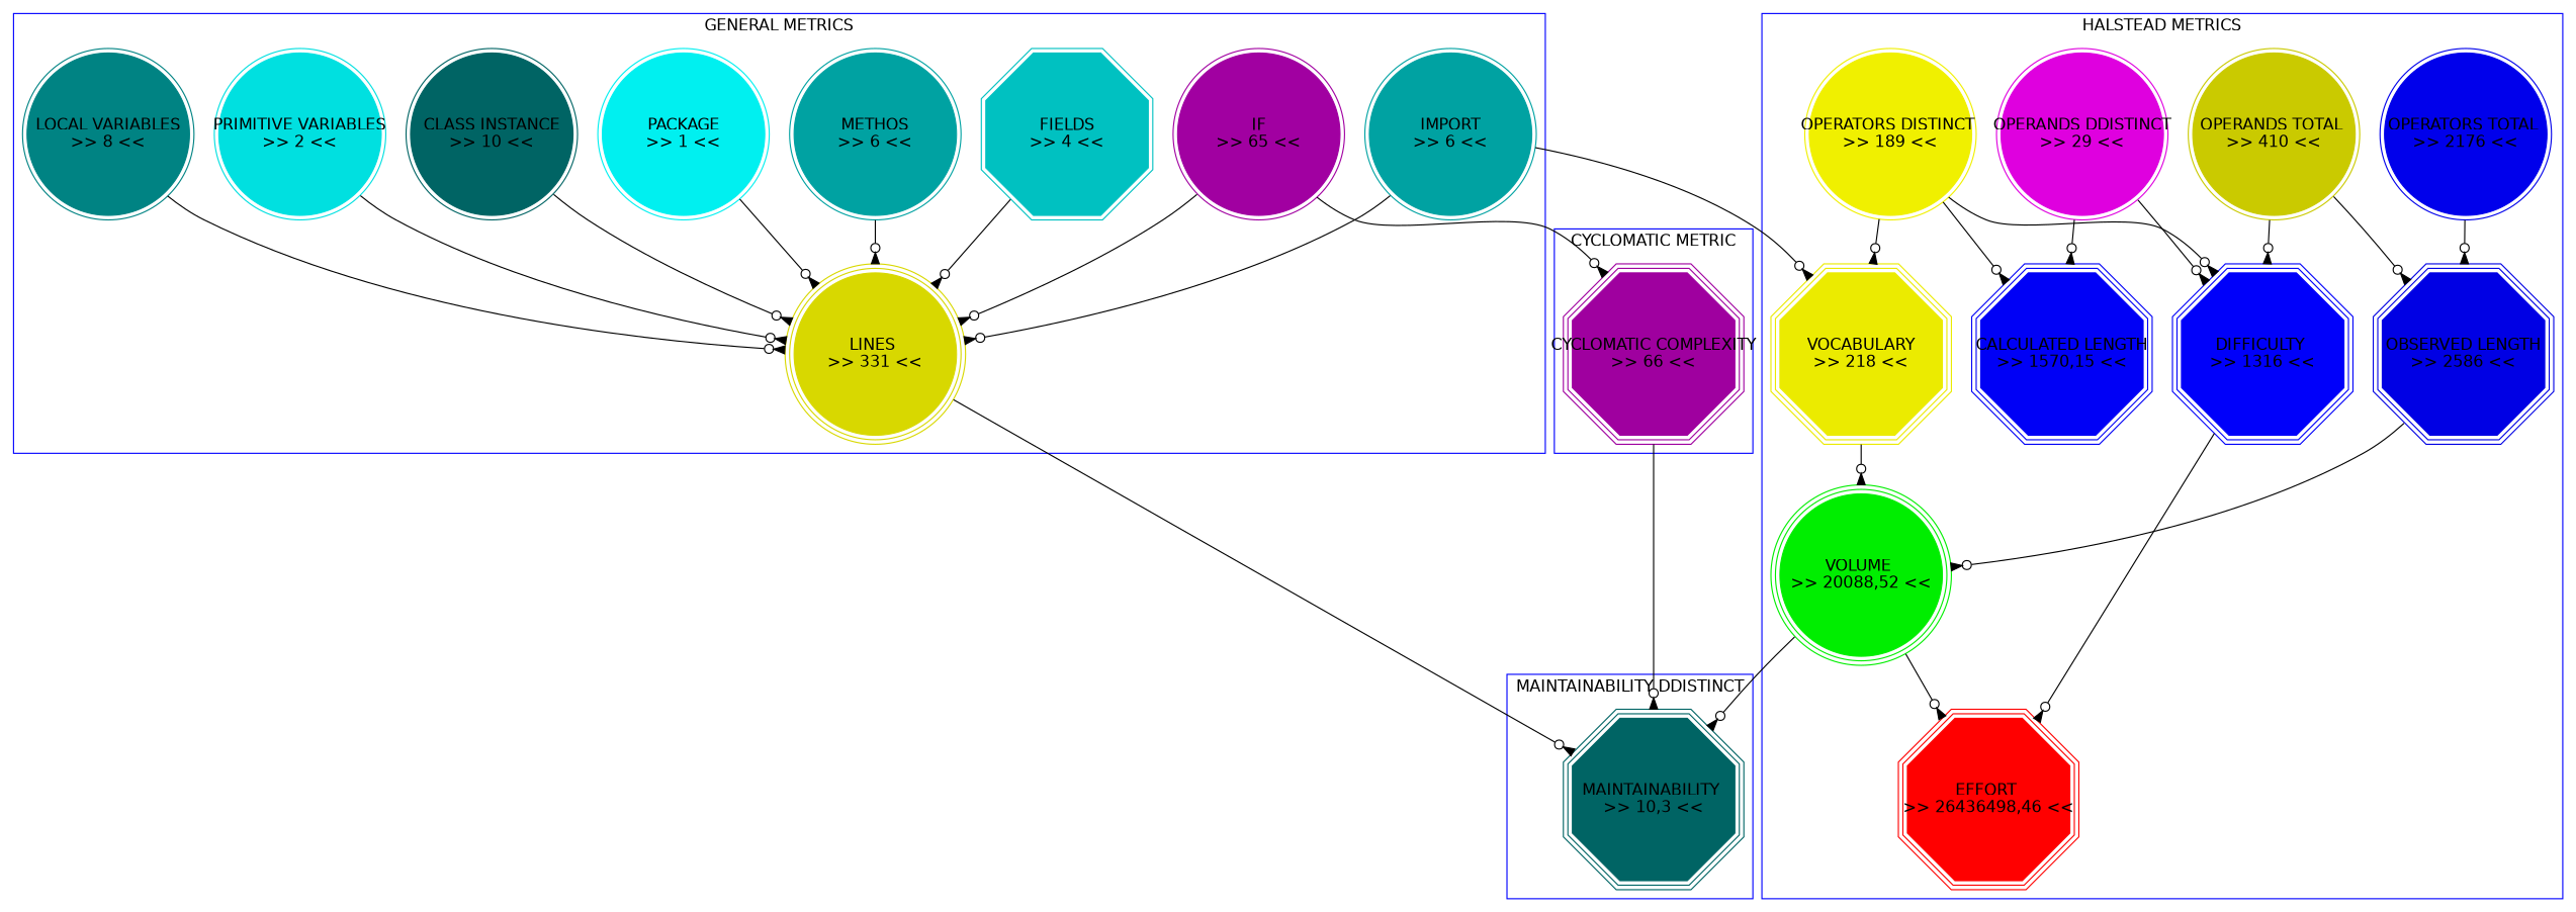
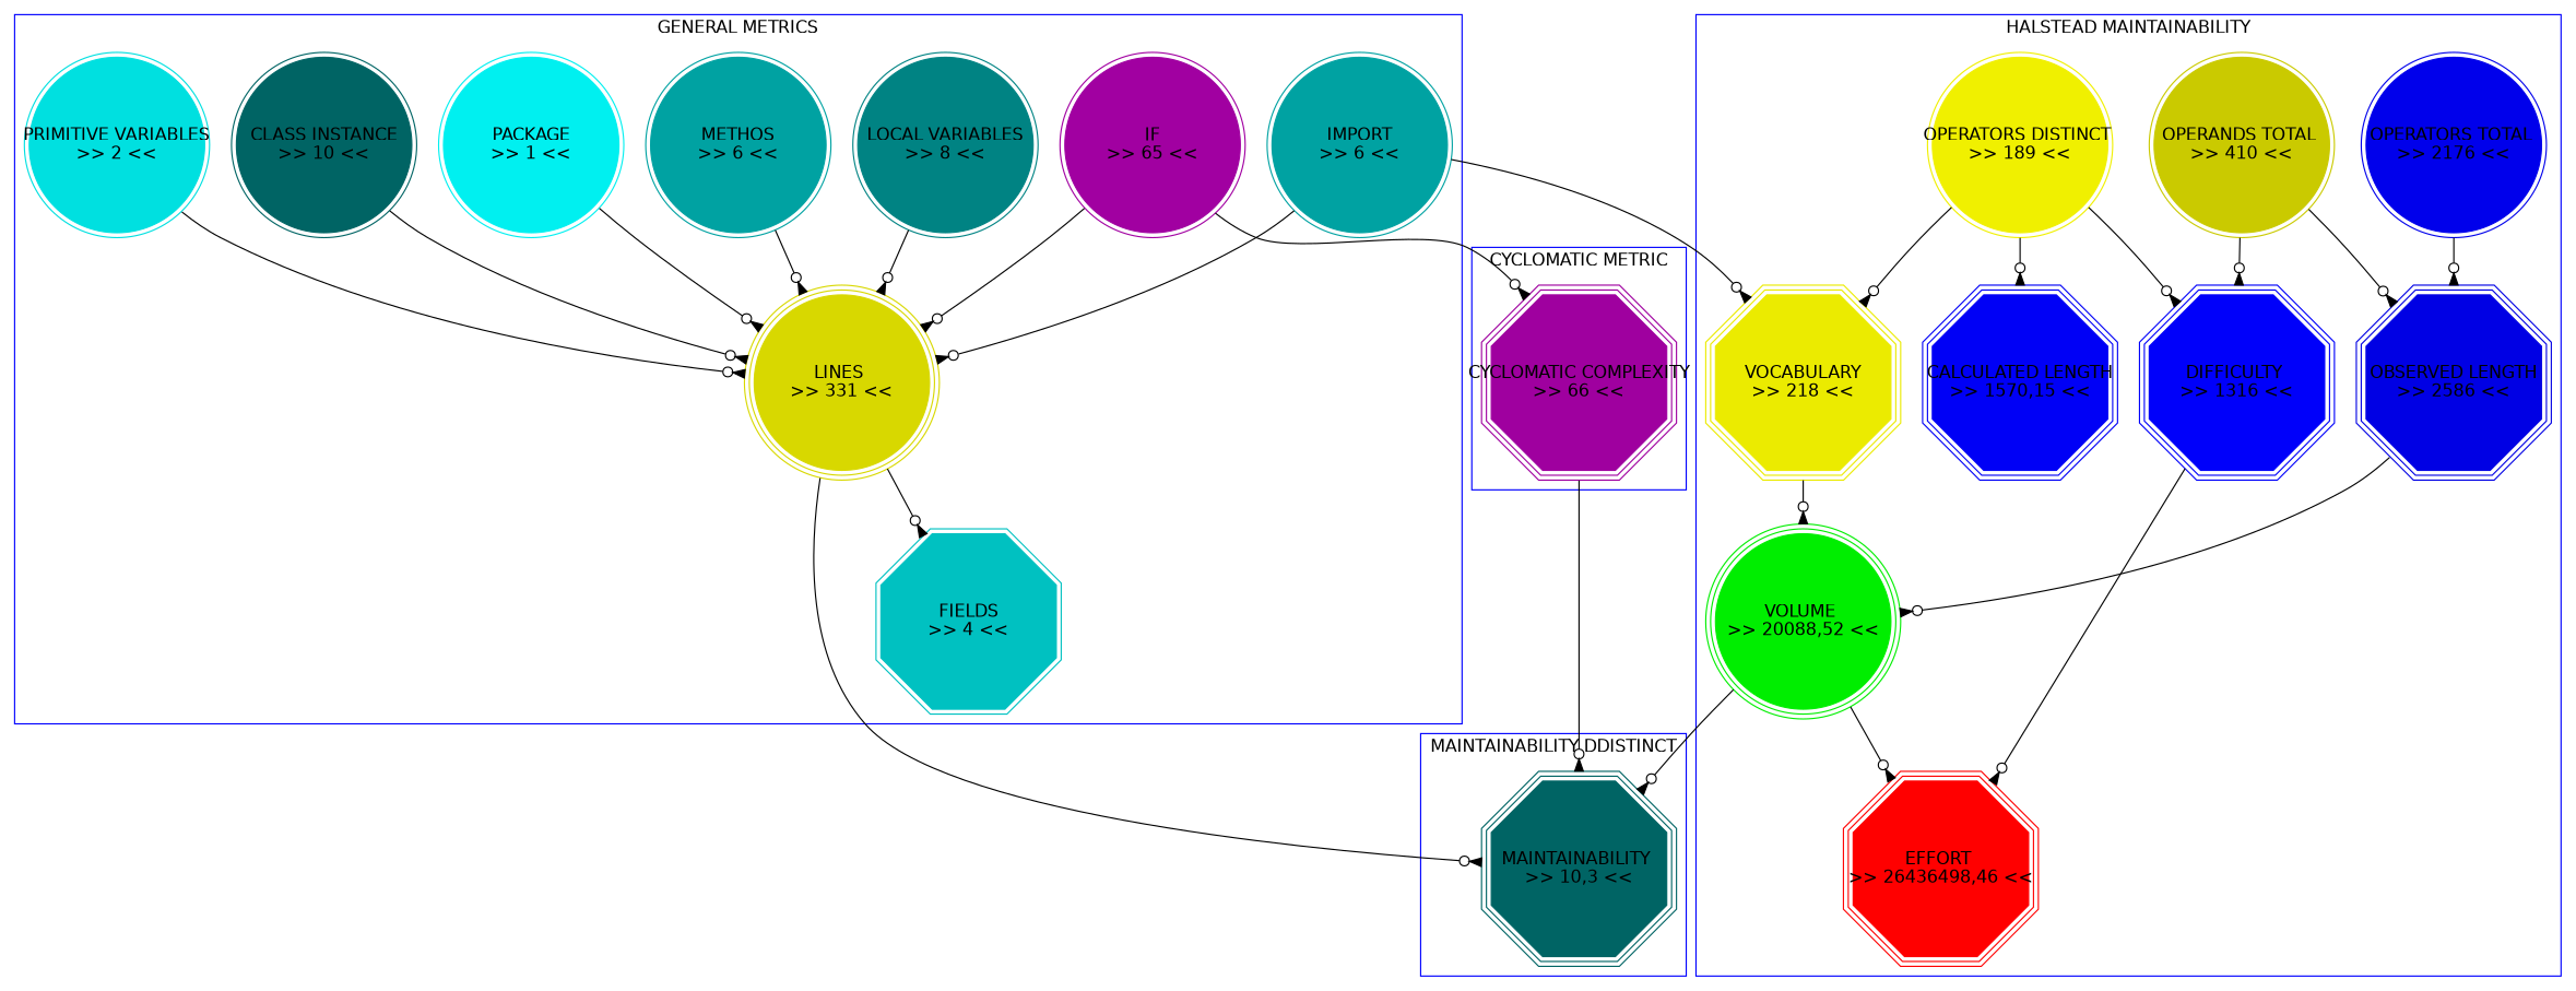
  digraph {
    fontname="DejaVu Sans"
    node [color="#00a2a2" fixedsize=true fontcolor=black fontname="DejaVu Sans" peripheries=2 regular=true shape=circle style=filled]
    edge [arrowhead=invodot fontname="DejaVu Sans"]
    n1 [color="#00e0e0" height=2 label="PRIMITIVE VARIABLES\n>> 2 <<"]
    n2 [color="#d8d800" height=2 label="LINES \n>> 331 <<" peripheries=3]
    n3 [color="#008383" height=2 label="LOCAL VARIABLES\n>> 8 <<"]
    n4 [color="#00c1c1" height=2 label="FIELDS\n>> 4 <<" shape=octagon]
    n5 [height=2 label="METHOS\n>> 6 <<"]
    n6 [color="#00f0f0" height=2 label="PACKAGE\n>> 1 <<"]
    n7 [height=2 label="IMPORT\n>> 6 <<"]
    n8 [color="#006464" height=2 label="CLASS INSTANCE\n>> 10 <<"]
    n9 [color="#a100a1" height=2 label="IF\n>> 65 <<"]
    n10 [color="#0000eb" height=2 label="OPERATORS TOTAL \n>> 2176 <<"]
    n11 [color="#0000e4" height=2 label="OBSERVED LENGTH\n>> 2586 <<" peripheries=3 shape=octagon]
    n12 [color="#caca00" height=2 label="OPERANDS TOTAL \n>> 410 <<"]
    n13 [color="#0000fa" height=2 label="DIFFICULTY \n>> 1316 <<" peripheries=3 shape=octagon]
    n14 [color="#f0f000" height=2 label="OPERATORS DISTINCT \n>> 189 <<"]
    n15 [color="#0000f6" height=2 label="CALCULATED LENGTH\n>> 1570,15 <<" peripheries=3 shape=octagon]
    n16 [color="#ebeb00" height=2 label="VOCABULARY\n>> 218 <<" peripheries=3 shape=octagon]
-   n17 [color="#df00df" height=2 label="OPERANDS DDISTINCT\n>> 29 <<"]
    n18 [color="#00ee00" height=2 label="VOLUME \n>> 20088,52 <<" peripheries=3]
    n19 [color="#FF0000" height=2 label="EFFORT \n>> 26436498,46 <<" peripheries=3 shape=octagon]
    n20 [color="#9f009f" height=2 label="CYCLOMATIC COMPLEXITY\n>> 66 <<" peripheries=3 shape=octagon]
    n21 [color="#006464" height=2 label="MAINTAINABILITY \n>> 10,3 <<" peripheries=3 shape=octagon]
    subgraph cluster_1 {
      color=blue
      label="GENERAL METRICS"
      n1
      n2
      n3
      n4
      n5
      n6
      n7
      n8
      n9
    }
    subgraph cluster_2 {
      color=blue
-     label="HALSTEAD METRICS"
+     label="HALSTEAD MAINTAINABILITY"
      n10
      n11
      n12
      n13
      n14
      n15
      n16
-     n17
      n18
      n19
    }
    subgraph cluster_3 {
      color=blue
      label="CYCLOMATIC METRIC"
      n20
    }
    subgraph cluster_4 {
      color=blue
      label="MAINTAINABILITY DDISTINCT"
      n21
    }
    n1 -> n2
    n2 -> n21
    n3 -> n2
-   n4 -> n2
+   n2 -> n4
    n5 -> n2
    n6 -> n2
    n7 -> n2
    n7 -> n16
    n8 -> n2
    n9 -> n2
    n9 -> n20
    n10 -> n11
    n11 -> n18
    n12 -> n11
    n12 -> n13
    n13 -> n19
    n14 -> n13
    n14 -> n15
    n14 -> n16
    n16 -> n18
-   n17 -> n13
-   n17 -> n15
    n18 -> n19
    n18 -> n21
    n20 -> n21
  }
